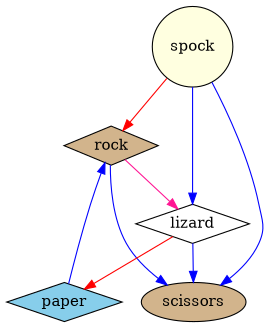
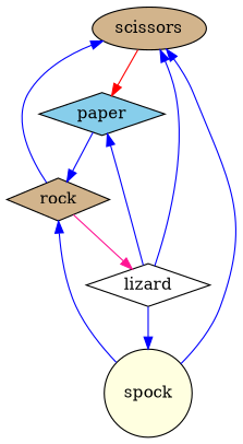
  strict digraph {
    node [fillcolor=tan shape=diamond style=filled]
    edge [color=blue]
    scissors [shape=ellipse]
    paper [fillcolor=skyblue]
    rock
    lizard [fillcolor=white]
    spock [fillcolor=lightyellow shape=circle]
+   scissors -> paper [color=red]
    paper -> rock
    rock -> scissors
    rock -> lizard [color=deeppink]
    lizard -> scissors
-   lizard -> paper [color=red]
-   spock -> lizard
+   lizard -> paper
+   lizard -> spock
    spock -> scissors
-   spock -> rock [color=red]
+   spock -> rock
  }
